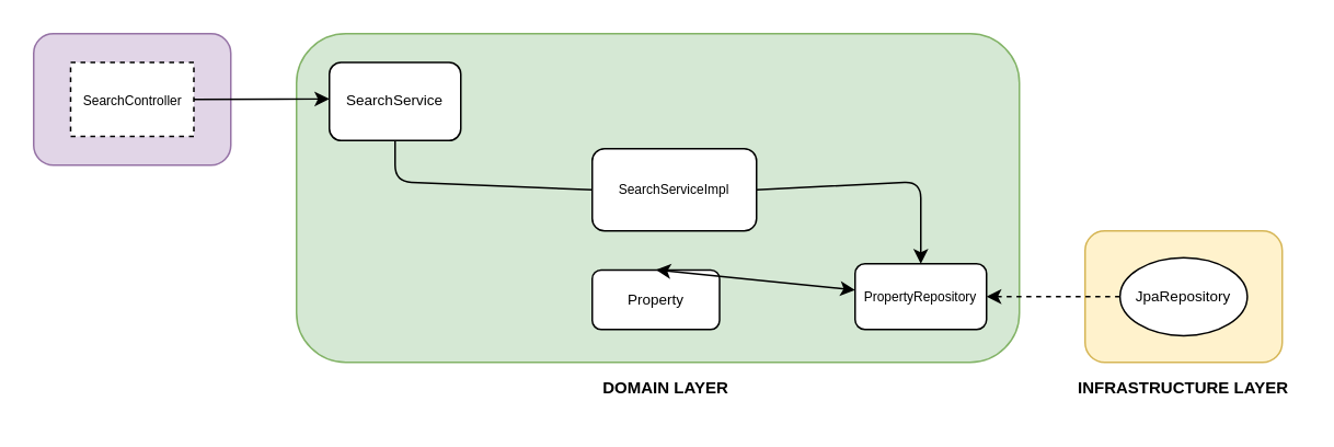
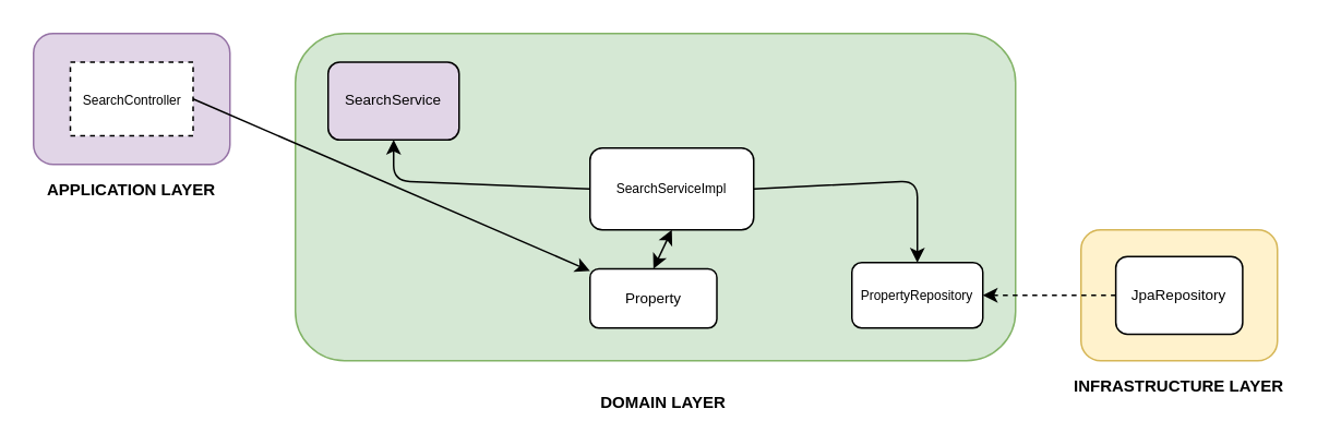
  <mxCell id="0" />
  <mxCell id="1" parent="0" />
  <mxCell id="2" value="" style="rounded=1;whiteSpace=wrap;html=1;fillColor=#e1d5e7;strokeColor=#9673a6;" vertex="1" parent="1"><mxGeometry x="20" y="20" width="120" height="80" as="geometry" /></mxCell>
  <mxCell id="3" value="" style="rounded=1;whiteSpace=wrap;html=1;fillColor=#d5e8d4;strokeColor=#82b366;" vertex="1" parent="1"><mxGeometry x="180" y="20" width="440" height="200" as="geometry" /></mxCell>
  <mxCell id="4" value="" style="rounded=1;whiteSpace=wrap;html=1;fillColor=#fff2cc;strokeColor=#d6b656;" vertex="1" parent="1"><mxGeometry x="660" y="140" width="120" height="80" as="geometry" /></mxCell>
- <mxCell id="6" value="&lt;font style=&quot;font-size: 10px;&quot;&gt;&lt;b&gt;DOMAIN LAYER&lt;/b&gt;&lt;/font&gt;" style="text;html=1;strokeColor=none;fillColor=none;align=center;verticalAlign=middle;whiteSpace=wrap;rounded=0;" vertex="1" parent="1"><mxGeometry x="345" y="220" width="120" height="30" as="geometry" /></mxCell>
+ <mxCell id="5" value="&lt;font style=&quot;font-size: 10px;&quot;&gt;&lt;b&gt;APPLICATION LAYER&lt;/b&gt;&lt;/font&gt;" style="text;html=1;strokeColor=none;fillColor=none;align=center;verticalAlign=middle;whiteSpace=wrap;rounded=0;" vertex="1" parent="1"><mxGeometry x="20" y="100" width="120" height="30" as="geometry" /></mxCell>
+ <mxCell id="6" value="&lt;font style=&quot;font-size: 10px;&quot;&gt;&lt;b&gt;DOMAIN LAYER&lt;/b&gt;&lt;/font&gt;" style="text;html=1;strokeColor=none;fillColor=none;align=center;verticalAlign=middle;whiteSpace=wrap;rounded=0;" vertex="1" parent="1"><mxGeometry x="345" y="230" width="120" height="30" as="geometry" /></mxCell>
  <mxCell id="7" value="&lt;font style=&quot;font-size: 10px;&quot;&gt;&lt;b&gt;INFRASTRUCTURE LAYER&lt;/b&gt;&lt;/font&gt;" style="text;html=1;strokeColor=none;fillColor=none;align=center;verticalAlign=middle;whiteSpace=wrap;rounded=0;" vertex="1" parent="1"><mxGeometry x="650" y="220" width="140" height="30" as="geometry" /></mxCell>
  <mxCell id="8" value="&lt;font style=&quot;font-size: 8px;&quot;&gt;SearchController&lt;/font&gt;" style="rounded=0;whiteSpace=wrap;html=1;fontSize=10;dashed=1;" vertex="1" parent="1"><mxGeometry x="42.5" y="37.5" width="75" height="45" as="geometry" /></mxCell>
- <mxCell id="9" value="SearchService" style="rounded=1;whiteSpace=wrap;html=1;fontSize=9;" vertex="1" parent="1"><mxGeometry x="200" y="37.5" width="80" height="47.5" as="geometry" /></mxCell>
+ <mxCell id="9" value="SearchService" style="rounded=1;whiteSpace=wrap;html=1;fontSize=9;fillColor=#e1d5e7;" vertex="1" parent="1"><mxGeometry x="200" y="37.5" width="80" height="47.5" as="geometry" /></mxCell>
  <mxCell id="10" value="&lt;font style=&quot;font-size: 8px;&quot;&gt;SearchServiceImpl&lt;/font&gt;" style="rounded=1;whiteSpace=wrap;html=1;fontSize=9;" vertex="1" parent="1"><mxGeometry x="360" y="90" width="100" height="50" as="geometry" /></mxCell>
  <mxCell id="11" value="Property" style="rounded=1;whiteSpace=wrap;html=1;fontSize=9;" vertex="1" parent="1"><mxGeometry x="360" y="163.75" width="77.5" height="36.25" as="geometry" /></mxCell>
  <mxCell id="12" value="&lt;font style=&quot;font-size: 8px;&quot;&gt;PropertyRepository&lt;/font&gt;" style="rounded=1;whiteSpace=wrap;html=1;fontSize=9;" vertex="1" parent="1"><mxGeometry x="520" y="160" width="80" height="40" as="geometry" /></mxCell>
- <mxCell id="13" value="JpaRepository" style="ellipse;whiteSpace=wrap;html=1;fontSize=9;" vertex="1" parent="1"><mxGeometry x="681.25" y="156.25" width="77.5" height="47.5" as="geometry" /></mxCell>
- <mxCell id="14" value="" style="endArrow=classic;html=1;rounded=0;fontSize=9;exitX=1;exitY=0.5;exitDx=0;exitDy=0;entryX=0;entryY=0.468;entryDx=0;entryDy=0;entryPerimeter=0;" edge="1" parent="1" source="8" target="9"><mxGeometry width="50" height="50" relative="1" as="geometry"><mxPoint x="150" y="60" as="sourcePoint" /><mxPoint x="170" y="60" as="targetPoint" /></mxGeometry></mxCell>
- <mxCell id="15" value="" style="endArrow=none;html=1;rounded=1;fontSize=9;entryX=0.5;entryY=1;entryDx=0;entryDy=0;exitX=0;exitY=0.5;exitDx=0;exitDy=0;" edge="1" parent="1" source="10" target="9"><mxGeometry width="50" height="50" relative="1" as="geometry"><mxPoint x="250" y="180" as="sourcePoint" /><mxPoint x="300" y="130" as="targetPoint" /><Array as="points"><mxPoint x="240" y="110" /></Array></mxGeometry></mxCell>
- <mxCell id="16" value="" style="endArrow=classic;startArrow=classic;html=1;rounded=0;fontSize=9;exitX=0.5;exitY=0;exitDx=0;exitDy=0;" edge="1" parent="1" source="11" target="12"><mxGeometry width="50" height="50" relative="1" as="geometry"><mxPoint x="290" y="170" as="sourcePoint" /><mxPoint x="340" y="120" as="targetPoint" /></mxGeometry></mxCell>
+ <mxCell id="13" value="JpaRepository" style="rounded=1;whiteSpace=wrap;html=1;fontSize=9;" vertex="1" parent="1"><mxGeometry x="681.25" y="156.25" width="77.5" height="47.5" as="geometry" /></mxCell>
+ <mxCell id="14" value="" style="endArrow=classic;html=1;rounded=0;fontSize=9;exitX=1;exitY=0.5;exitDx=0;exitDy=0;" edge="1" parent="1" source="8" target="11"><mxGeometry width="50" height="50" relative="1" as="geometry"><mxPoint x="150" y="60" as="sourcePoint" /><mxPoint x="170" y="60" as="targetPoint" /></mxGeometry></mxCell>
+ <mxCell id="15" value="" style="endArrow=classic;html=1;rounded=1;fontSize=9;entryX=0.5;entryY=1;entryDx=0;entryDy=0;exitX=0;exitY=0.5;exitDx=0;exitDy=0;" edge="1" parent="1" source="10" target="9"><mxGeometry width="50" height="50" relative="1" as="geometry"><mxPoint x="250" y="180" as="sourcePoint" /><mxPoint x="300" y="130" as="targetPoint" /><Array as="points"><mxPoint x="240" y="110" /></Array></mxGeometry></mxCell>
+ <mxCell id="16" value="" style="endArrow=classic;startArrow=classic;html=1;rounded=0;fontSize=9;entryX=0.5;entryY=1;entryDx=0;entryDy=0;exitX=0.5;exitY=0;exitDx=0;exitDy=0;" edge="1" parent="1" source="11" target="10"><mxGeometry width="50" height="50" relative="1" as="geometry"><mxPoint x="290" y="170" as="sourcePoint" /><mxPoint x="340" y="120" as="targetPoint" /></mxGeometry></mxCell>
  <mxCell id="17" value="" style="endArrow=classic;html=1;rounded=1;fontSize=9;exitX=1;exitY=0.5;exitDx=0;exitDy=0;entryX=0.5;entryY=0;entryDx=0;entryDy=0;" edge="1" parent="1" source="10" target="12"><mxGeometry width="50" height="50" relative="1" as="geometry"><mxPoint x="510" y="130" as="sourcePoint" /><mxPoint x="560" y="80" as="targetPoint" /><Array as="points"><mxPoint x="560" y="110" /></Array></mxGeometry></mxCell>
  <mxCell id="18" value="" style="endArrow=classic;html=1;rounded=1;fontSize=9;exitX=0;exitY=0.5;exitDx=0;exitDy=0;entryX=1;entryY=0.5;entryDx=0;entryDy=0;dashed=1;" edge="1" parent="1" source="13" target="12"><mxGeometry width="50" height="50" relative="1" as="geometry"><mxPoint x="580" y="160" as="sourcePoint" /><mxPoint x="630" y="110" as="targetPoint" /></mxGeometry></mxCell>
